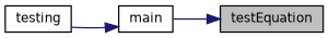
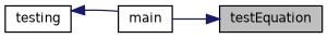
  digraph {
    rankdir=RL
    node [color=black fillcolor=white fontname=Helvetica fontsize=10 shape=record style=filled]
    edge [color=midnightblue dir=back fontname=Helvetica fontsize=10 labelfontname=Helvetica labelfontsize=10 style=solid]
    n1 [fillcolor=grey75 fontcolor=black height=0.2 label=testEquation width=0.4]
    n2 [height=0.2 label=main width=0.4]
    n3 [height=0.2 label=testing width=0.4]
    n1 -> n2
-   n2 -> n3
+   n3 -> n2
  }
